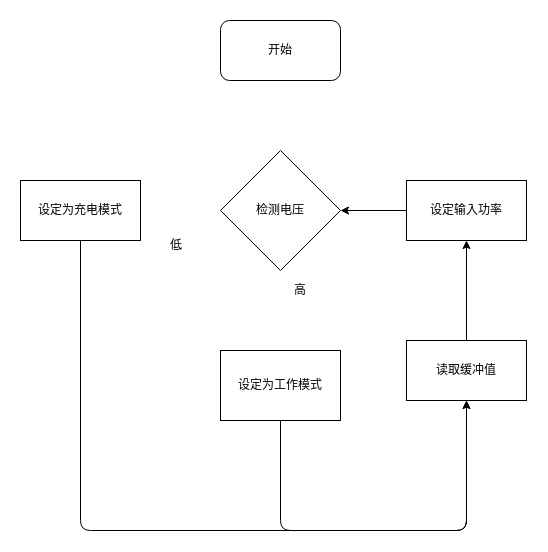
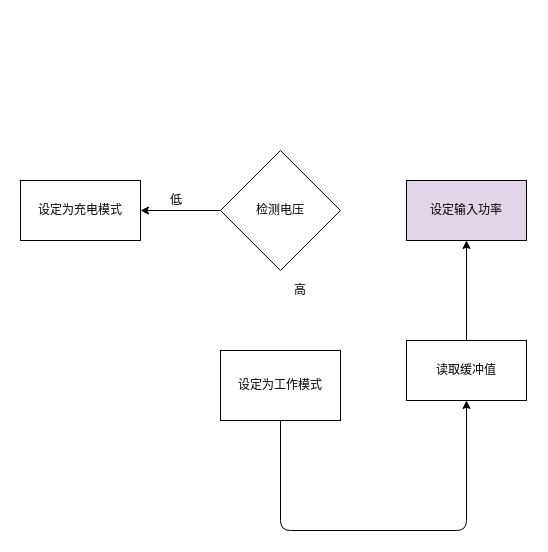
  <mxCell id="0" />
  <mxCell id="1" parent="0" />
- <mxCell id="2" value="开始" style="rounded=1;whiteSpace=wrap;html=1;" vertex="1" parent="1"><mxGeometry x="220" y="20" width="120" height="60" as="geometry" /></mxCell>
+ <mxCell id="3" value="" style="edgeStyle=orthogonalEdgeStyle;rounded=0;orthogonalLoop=1;jettySize=auto;html=1;" edge="1" parent="1" source="4" target="5"><mxGeometry relative="1" as="geometry" /></mxCell>
  <mxCell id="4" value="检测电压" style="rhombus;whiteSpace=wrap;html=1;" vertex="1" parent="1"><mxGeometry x="220" y="150" width="120" height="120" as="geometry" /></mxCell>
  <mxCell id="5" value="设定为充电模式" style="whiteSpace=wrap;html=1;" vertex="1" parent="1"><mxGeometry x="20" y="180" width="120" height="60" as="geometry" /></mxCell>
  <mxCell id="6" value="设定为工作模式" style="whiteSpace=wrap;html=1;" vertex="1" parent="1"><mxGeometry x="220" y="350" width="120" height="70" as="geometry" /></mxCell>
- <mxCell id="7" value="低" style="text;html=1;strokeColor=none;fillColor=none;align=center;verticalAlign=middle;whiteSpace=wrap;rounded=0;" vertex="1" parent="1"><mxGeometry x="156" y="235" width="40" height="20" as="geometry" /></mxCell>
+ <mxCell id="7" value="低" style="text;html=1;strokeColor=none;fillColor=none;align=center;verticalAlign=middle;whiteSpace=wrap;rounded=0;" vertex="1" parent="1"><mxGeometry x="156" y="190" width="40" height="20" as="geometry" /></mxCell>
  <mxCell id="8" value="高" style="text;html=1;strokeColor=none;fillColor=none;align=center;verticalAlign=middle;whiteSpace=wrap;rounded=0;" vertex="1" parent="1"><mxGeometry x="280" y="280" width="40" height="20" as="geometry" /></mxCell>
  <mxCell id="9" value="" style="edgeStyle=orthogonalEdgeStyle;rounded=0;orthogonalLoop=1;jettySize=auto;html=1;" edge="1" parent="1" source="10" target="12"><mxGeometry relative="1" as="geometry" /></mxCell>
  <mxCell id="10" value="读取缓冲值" style="whiteSpace=wrap;html=1;" vertex="1" parent="1"><mxGeometry x="406" y="340" width="120" height="60" as="geometry" /></mxCell>
- <mxCell id="11" value="" style="edgeStyle=orthogonalEdgeStyle;rounded=0;orthogonalLoop=1;jettySize=auto;html=1;" edge="1" parent="1" source="12" target="4"><mxGeometry relative="1" as="geometry" /></mxCell>
- <mxCell id="12" value="设定输入功率" style="whiteSpace=wrap;html=1;" vertex="1" parent="1"><mxGeometry x="406" y="180" width="120" height="60" as="geometry" /></mxCell>
- <mxCell id="13" value="" style="endArrow=classic;html=1;entryX=0.5;entryY=1;entryDx=0;entryDy=0;exitX=0.5;exitY=1;exitDx=0;exitDy=0;" edge="1" parent="1" source="5" target="10"><mxGeometry width="50" height="50" relative="1" as="geometry"><mxPoint x="76" y="380" as="sourcePoint" /><mxPoint x="416" y="530" as="targetPoint" /><Array as="points"><mxPoint x="80" y="530" /><mxPoint x="466" y="530" /></Array></mxGeometry></mxCell>
+ <mxCell id="12" value="设定输入功率" style="whiteSpace=wrap;html=1;fillColor=#e1d5e7;" vertex="1" parent="1"><mxGeometry x="406" y="180" width="120" height="60" as="geometry" /></mxCell>
  <mxCell id="14" value="" style="endArrow=classic;html=1;" edge="1" parent="1"><mxGeometry width="50" height="50" relative="1" as="geometry"><mxPoint x="280" y="420" as="sourcePoint" /><mxPoint x="466" y="400" as="targetPoint" /><Array as="points"><mxPoint x="280" y="530" /><mxPoint x="466" y="530" /></Array></mxGeometry></mxCell>
